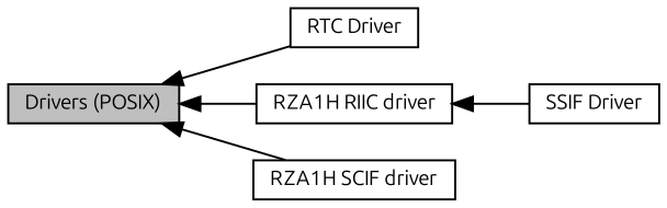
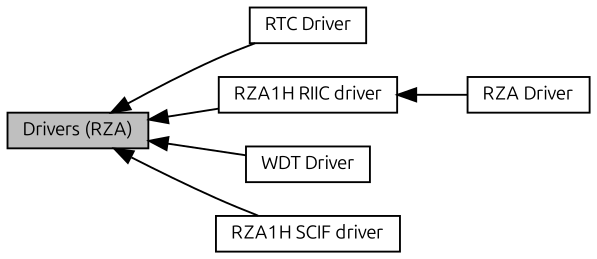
  digraph {
    fontname=Ubuntu
    rankdir=LR
    node [color=black fillcolor=white fontname=Ubuntu fontsize=10 shape=box style=filled]
    edge [dir=back fontname=Ubuntu fontsize=10 labelfontname=Helvetica labelfontsize=10 shape=plaintext style=solid]
    n1 [height=0.2 label="RTC Driver" width=0.4]
    n2 [height=0.2 label="RZA1H RIIC driver" width=0.4]
-   n3 [height=0.2 label="SSIF Driver" width=0.4]
+   n3 [height=0.2 label="RZA Driver" width=0.4]
+   n4 [height=0.2 label="WDT Driver" width=0.4]
    n5 [height=0.2 label="RZA1H SCIF driver" width=0.4]
-   n6 [fillcolor=grey75 fontcolor=black height=0.2 label="Drivers (POSIX)" width=0.4]
+   n6 [fillcolor=grey75 fontcolor=black height=0.2 label="Drivers (RZA)" width=0.4]
    n2 -> n3
    n6 -> n1
    n6 -> n2
+   n6 -> n4
    n6 -> n5
  }
